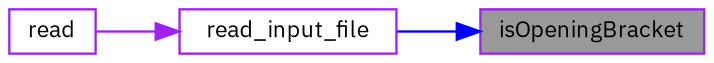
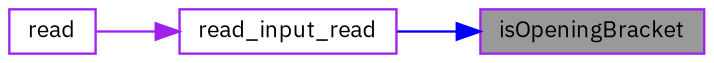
  digraph {
    fontname="IBM Plex Sans"
    rankdir=RL
    node [color=purple fillcolor=white fontname="IBM Plex Sans" fontsize=10 shape=box style=filled]
    edge [dir=back fontname="IBM Plex Sans" fontsize=10 labelfontname=Helvetica labelfontsize=10 style=solid]
    n1 [fillcolor=grey60 fontcolor=black height=0.2 label=isOpeningBracket width=0.4]
-   n2 [height=0.2 label=read_input_file width=0.4]
+   n2 [height=0.2 label=read_input_read width=0.4]
    n3 [height=0.2 label=read width=0.4]
    n1 -> n2 [color=blue]
    n2 -> n3 [color=purple]
  }
